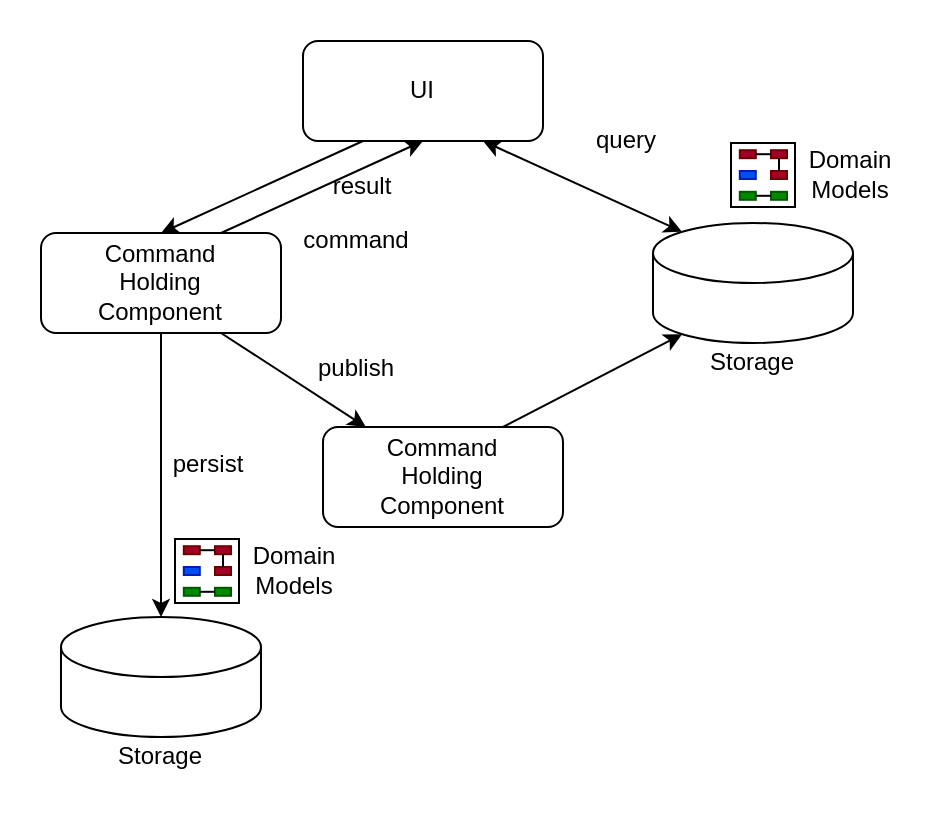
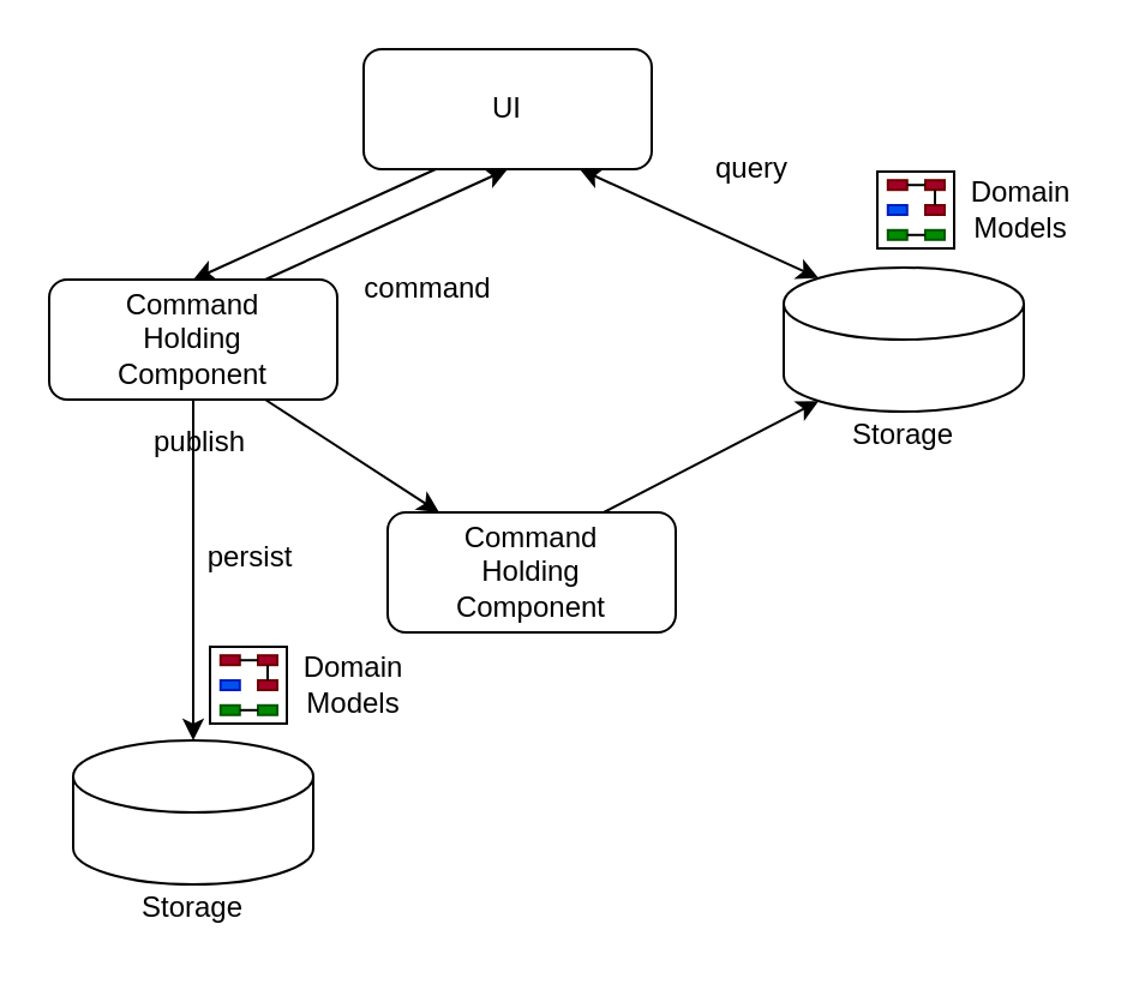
  <mxCell id="0" />
  <mxCell id="1" parent="0" />
  <mxCell id="2" value="" style="shape=cylinder3;whiteSpace=wrap;html=1;boundedLbl=1;backgroundOutline=1;size=15;" vertex="1" parent="1"><mxGeometry x="326" y="111" width="100" height="60" as="geometry" /></mxCell>
  <mxCell id="3" value="UI" style="rounded=1;whiteSpace=wrap;html=1;" vertex="1" parent="1"><mxGeometry x="151" y="20" width="120" height="50" as="geometry" /></mxCell>
  <mxCell id="4" value="Command&lt;br&gt;Holding&lt;br&gt;Component" style="rounded=1;whiteSpace=wrap;html=1;" vertex="1" parent="1"><mxGeometry x="20" y="116" width="120" height="50" as="geometry" /></mxCell>
  <mxCell id="5" value="Command&lt;br&gt;Holding&lt;br&gt;Component" style="rounded=1;whiteSpace=wrap;html=1;" vertex="1" parent="1"><mxGeometry x="161" y="213" width="120" height="50" as="geometry" /></mxCell>
  <mxCell id="6" value="" style="shape=cylinder3;whiteSpace=wrap;html=1;boundedLbl=1;backgroundOutline=1;size=15;" vertex="1" parent="1"><mxGeometry x="30" y="308" width="100" height="60" as="geometry" /></mxCell>
  <mxCell id="7" value="Storage" style="text;html=1;strokeColor=none;fillColor=none;align=center;verticalAlign=middle;whiteSpace=wrap;rounded=0;" vertex="1" parent="1"><mxGeometry x="60" y="368" width="40" height="20" as="geometry" /></mxCell>
  <mxCell id="8" value="Storage" style="text;html=1;strokeColor=none;fillColor=none;align=center;verticalAlign=middle;whiteSpace=wrap;rounded=0;" vertex="1" parent="1"><mxGeometry x="356" y="171" width="40" height="20" as="geometry" /></mxCell>
  <mxCell id="9" value="" style="endArrow=classic;html=1;exitX=0.25;exitY=1;exitDx=0;exitDy=0;entryX=0.5;entryY=0;entryDx=0;entryDy=0;" edge="1" parent="1" source="3" target="4"><mxGeometry width="50" height="50" relative="1" as="geometry"><mxPoint x="137" y="188" as="sourcePoint" /><mxPoint x="187" y="138" as="targetPoint" /></mxGeometry></mxCell>
  <mxCell id="10" value="command" style="text;html=1;strokeColor=none;fillColor=none;align=center;verticalAlign=middle;whiteSpace=wrap;rounded=0;" vertex="1" parent="1"><mxGeometry x="158" y="110" width="40" height="20" as="geometry" /></mxCell>
  <mxCell id="11" value="" style="endArrow=classic;html=1;exitX=0.75;exitY=0;exitDx=0;exitDy=0;entryX=0.5;entryY=1;entryDx=0;entryDy=0;" edge="1" parent="1" source="4" target="3"><mxGeometry width="50" height="50" relative="1" as="geometry"><mxPoint x="137" y="188" as="sourcePoint" /><mxPoint x="187" y="138" as="targetPoint" /></mxGeometry></mxCell>
- <mxCell id="12" value="result" style="text;html=1;strokeColor=none;fillColor=none;align=center;verticalAlign=middle;whiteSpace=wrap;rounded=0;" vertex="1" parent="1"><mxGeometry x="161" y="83" width="40" height="20" as="geometry" /></mxCell>
  <mxCell id="13" value="" style="endArrow=classic;html=1;exitX=0.75;exitY=1;exitDx=0;exitDy=0;" edge="1" parent="1" source="4" target="5"><mxGeometry width="50" height="50" relative="1" as="geometry"><mxPoint x="137" y="188" as="sourcePoint" /><mxPoint x="187" y="138" as="targetPoint" /></mxGeometry></mxCell>
- <mxCell id="14" value="publish" style="text;html=1;strokeColor=none;fillColor=none;align=center;verticalAlign=middle;whiteSpace=wrap;rounded=0;" vertex="1" parent="1"><mxGeometry x="158" y="174" width="40" height="20" as="geometry" /></mxCell>
+ <mxCell id="14" value="publish" style="text;html=1;strokeColor=none;fillColor=none;align=center;verticalAlign=middle;whiteSpace=wrap;rounded=0;" vertex="1" parent="1"><mxGeometry x="63" y="174" width="40" height="20" as="geometry" /></mxCell>
  <mxCell id="15" value="" style="endArrow=classic;html=1;exitX=0.5;exitY=1;exitDx=0;exitDy=0;entryX=0.5;entryY=0;entryDx=0;entryDy=0;entryPerimeter=0;" edge="1" parent="1" source="4" target="6"><mxGeometry width="50" height="50" relative="1" as="geometry"><mxPoint x="137" y="188" as="sourcePoint" /><mxPoint x="187" y="138" as="targetPoint" /></mxGeometry></mxCell>
  <mxCell id="16" value="persist" style="text;html=1;strokeColor=none;fillColor=none;align=center;verticalAlign=middle;whiteSpace=wrap;rounded=0;" vertex="1" parent="1"><mxGeometry x="84" y="222" width="40" height="20" as="geometry" /></mxCell>
  <mxCell id="17" value="" style="endArrow=classic;html=1;exitX=0.75;exitY=0;exitDx=0;exitDy=0;entryX=0.145;entryY=1;entryDx=0;entryDy=-4.35;entryPerimeter=0;" edge="1" parent="1" source="5" target="2"><mxGeometry width="50" height="50" relative="1" as="geometry"><mxPoint x="137" y="188" as="sourcePoint" /><mxPoint x="187" y="138" as="targetPoint" /></mxGeometry></mxCell>
  <mxCell id="18" value="" style="endArrow=classic;startArrow=classic;html=1;entryX=0.75;entryY=1;entryDx=0;entryDy=0;exitX=0.145;exitY=0;exitDx=0;exitDy=4.35;exitPerimeter=0;" edge="1" parent="1" source="2" target="3"><mxGeometry width="50" height="50" relative="1" as="geometry"><mxPoint x="137" y="188" as="sourcePoint" /><mxPoint x="187" y="138" as="targetPoint" /></mxGeometry></mxCell>
  <mxCell id="19" value="query" style="text;html=1;strokeColor=none;fillColor=none;align=center;verticalAlign=middle;whiteSpace=wrap;rounded=0;" vertex="1" parent="1"><mxGeometry x="293" y="60" width="40" height="20" as="geometry" /></mxCell>
  <mxCell id="20" value="" style="group" vertex="1" connectable="0" parent="1"><mxGeometry x="365" y="71" width="32" height="32" as="geometry" /></mxCell>
  <mxCell id="21" value="" style="whiteSpace=wrap;html=1;aspect=fixed;" vertex="1" parent="20"><mxGeometry width="32" height="32" as="geometry" /></mxCell>
  <mxCell id="22" value="" style="rounded=0;whiteSpace=wrap;html=1;fillColor=#a20025;strokeColor=#6F0000;fontColor=#ffffff;" vertex="1" parent="20"><mxGeometry x="4.4" y="3.6" width="8" height="4" as="geometry" /></mxCell>
  <mxCell id="23" value="" style="rounded=0;whiteSpace=wrap;html=1;fillColor=#a20025;strokeColor=#6F0000;fontColor=#ffffff;" vertex="1" parent="20"><mxGeometry x="20" y="3.6" width="8" height="4" as="geometry" /></mxCell>
  <mxCell id="24" value="" style="rounded=0;whiteSpace=wrap;html=1;fillColor=#a20025;strokeColor=#6F0000;fontColor=#ffffff;" vertex="1" parent="20"><mxGeometry x="20" y="14" width="8" height="4" as="geometry" /></mxCell>
  <mxCell id="25" value="" style="rounded=0;whiteSpace=wrap;html=1;fillColor=#0050ef;strokeColor=#001DBC;fontColor=#ffffff;" vertex="1" parent="20"><mxGeometry x="4.4" y="14" width="8" height="4" as="geometry" /></mxCell>
  <mxCell id="26" value="" style="rounded=0;whiteSpace=wrap;html=1;fillColor=#008a00;strokeColor=#005700;fontColor=#ffffff;" vertex="1" parent="20"><mxGeometry x="4.4" y="24.4" width="8" height="4" as="geometry" /></mxCell>
  <mxCell id="27" value="" style="rounded=0;whiteSpace=wrap;html=1;fillColor=#008a00;strokeColor=#005700;fontColor=#ffffff;" vertex="1" parent="20"><mxGeometry x="20" y="24.4" width="8" height="4" as="geometry" /></mxCell>
  <mxCell id="28" value="" style="endArrow=none;html=1;entryX=0;entryY=0.5;entryDx=0;entryDy=0;exitX=1;exitY=0.5;exitDx=0;exitDy=0;" edge="1" parent="20" source="22" target="23"><mxGeometry width="50" height="50" relative="1" as="geometry"><mxPoint x="-9" y="27" as="sourcePoint" /><mxPoint x="41" y="-23" as="targetPoint" /></mxGeometry></mxCell>
  <mxCell id="29" value="" style="endArrow=none;html=1;entryX=0.5;entryY=0;entryDx=0;entryDy=0;exitX=0.5;exitY=1;exitDx=0;exitDy=0;" edge="1" parent="20" source="23" target="24"><mxGeometry width="50" height="50" relative="1" as="geometry"><mxPoint x="22.4" y="15.6" as="sourcePoint" /><mxPoint x="30" y="15.6" as="targetPoint" /></mxGeometry></mxCell>
  <mxCell id="30" value="" style="endArrow=none;html=1;entryX=0;entryY=0.5;entryDx=0;entryDy=0;exitX=1;exitY=0.5;exitDx=0;exitDy=0;" edge="1" parent="20" source="26" target="27"><mxGeometry width="50" height="50" relative="1" as="geometry"><mxPoint x="32.4" y="25.6" as="sourcePoint" /><mxPoint x="40" y="25.6" as="targetPoint" /></mxGeometry></mxCell>
  <mxCell id="31" value="Domain&lt;br&gt;Models" style="text;html=1;strokeColor=none;fillColor=none;align=center;verticalAlign=middle;whiteSpace=wrap;rounded=0;" vertex="1" parent="1"><mxGeometry x="405" y="77" width="40" height="20" as="geometry" /></mxCell>
  <mxCell id="32" value="" style="group" vertex="1" connectable="0" parent="1"><mxGeometry x="87" y="269" width="32" height="32" as="geometry" /></mxCell>
  <mxCell id="33" value="" style="whiteSpace=wrap;html=1;aspect=fixed;" vertex="1" parent="32"><mxGeometry width="32" height="32" as="geometry" /></mxCell>
  <mxCell id="34" value="" style="rounded=0;whiteSpace=wrap;html=1;fillColor=#a20025;strokeColor=#6F0000;fontColor=#ffffff;" vertex="1" parent="32"><mxGeometry x="4.4" y="3.6" width="8" height="4" as="geometry" /></mxCell>
  <mxCell id="35" value="" style="rounded=0;whiteSpace=wrap;html=1;fillColor=#a20025;strokeColor=#6F0000;fontColor=#ffffff;" vertex="1" parent="32"><mxGeometry x="20" y="3.6" width="8" height="4" as="geometry" /></mxCell>
  <mxCell id="36" value="" style="rounded=0;whiteSpace=wrap;html=1;fillColor=#a20025;strokeColor=#6F0000;fontColor=#ffffff;" vertex="1" parent="32"><mxGeometry x="20" y="14" width="8" height="4" as="geometry" /></mxCell>
  <mxCell id="37" value="" style="rounded=0;whiteSpace=wrap;html=1;fillColor=#0050ef;strokeColor=#001DBC;fontColor=#ffffff;" vertex="1" parent="32"><mxGeometry x="4.4" y="14" width="8" height="4" as="geometry" /></mxCell>
  <mxCell id="38" value="" style="rounded=0;whiteSpace=wrap;html=1;fillColor=#008a00;strokeColor=#005700;fontColor=#ffffff;" vertex="1" parent="32"><mxGeometry x="4.4" y="24.4" width="8" height="4" as="geometry" /></mxCell>
  <mxCell id="39" value="" style="rounded=0;whiteSpace=wrap;html=1;fillColor=#008a00;strokeColor=#005700;fontColor=#ffffff;" vertex="1" parent="32"><mxGeometry x="20" y="24.4" width="8" height="4" as="geometry" /></mxCell>
  <mxCell id="40" value="" style="endArrow=none;html=1;entryX=0;entryY=0.5;entryDx=0;entryDy=0;exitX=1;exitY=0.5;exitDx=0;exitDy=0;" edge="1" parent="32" source="34" target="35"><mxGeometry width="50" height="50" relative="1" as="geometry"><mxPoint x="-9" y="27" as="sourcePoint" /><mxPoint x="41" y="-23" as="targetPoint" /></mxGeometry></mxCell>
  <mxCell id="41" value="" style="endArrow=none;html=1;entryX=0.5;entryY=0;entryDx=0;entryDy=0;exitX=0.5;exitY=1;exitDx=0;exitDy=0;" edge="1" parent="32" source="35" target="36"><mxGeometry width="50" height="50" relative="1" as="geometry"><mxPoint x="22.4" y="15.6" as="sourcePoint" /><mxPoint x="30" y="15.6" as="targetPoint" /></mxGeometry></mxCell>
  <mxCell id="42" value="" style="endArrow=none;html=1;entryX=0;entryY=0.5;entryDx=0;entryDy=0;exitX=1;exitY=0.5;exitDx=0;exitDy=0;" edge="1" parent="32" source="38" target="39"><mxGeometry width="50" height="50" relative="1" as="geometry"><mxPoint x="32.4" y="25.6" as="sourcePoint" /><mxPoint x="40" y="25.6" as="targetPoint" /></mxGeometry></mxCell>
  <mxCell id="43" value="Domain&lt;br&gt;Models" style="text;html=1;strokeColor=none;fillColor=none;align=center;verticalAlign=middle;whiteSpace=wrap;rounded=0;" vertex="1" parent="1"><mxGeometry x="127" y="275" width="40" height="20" as="geometry" /></mxCell>
